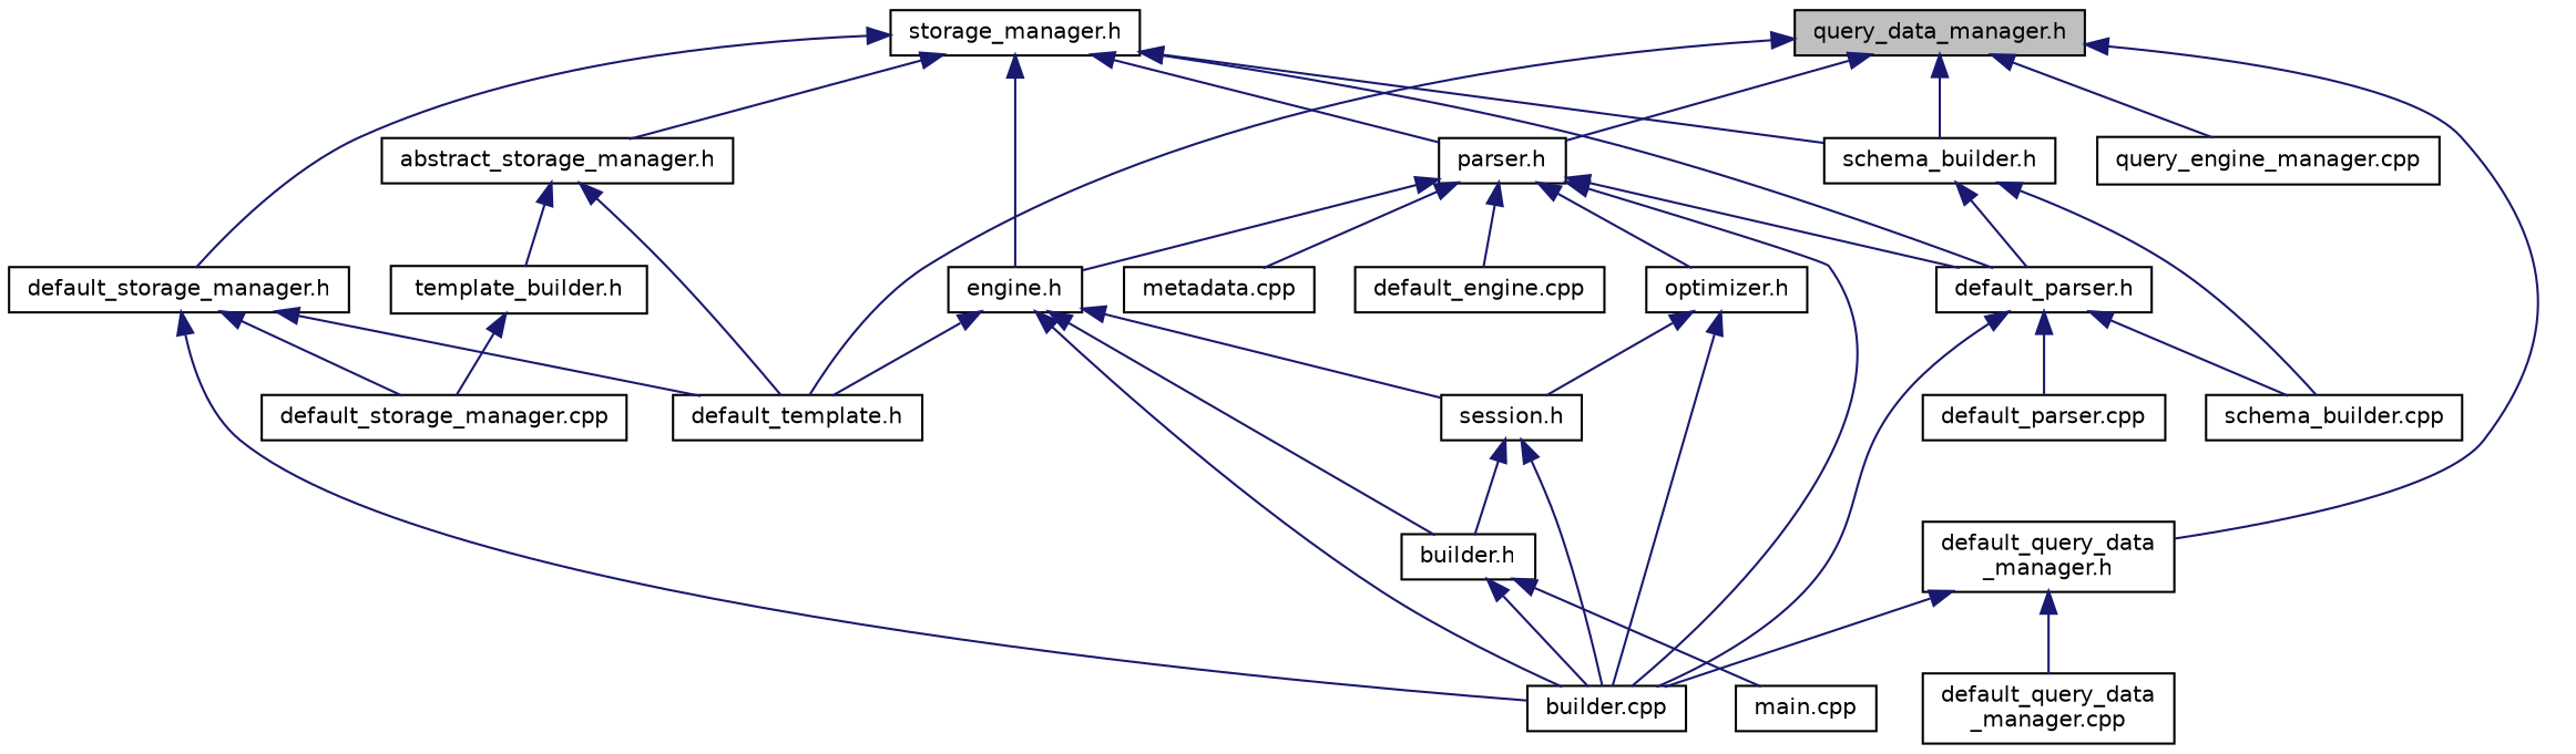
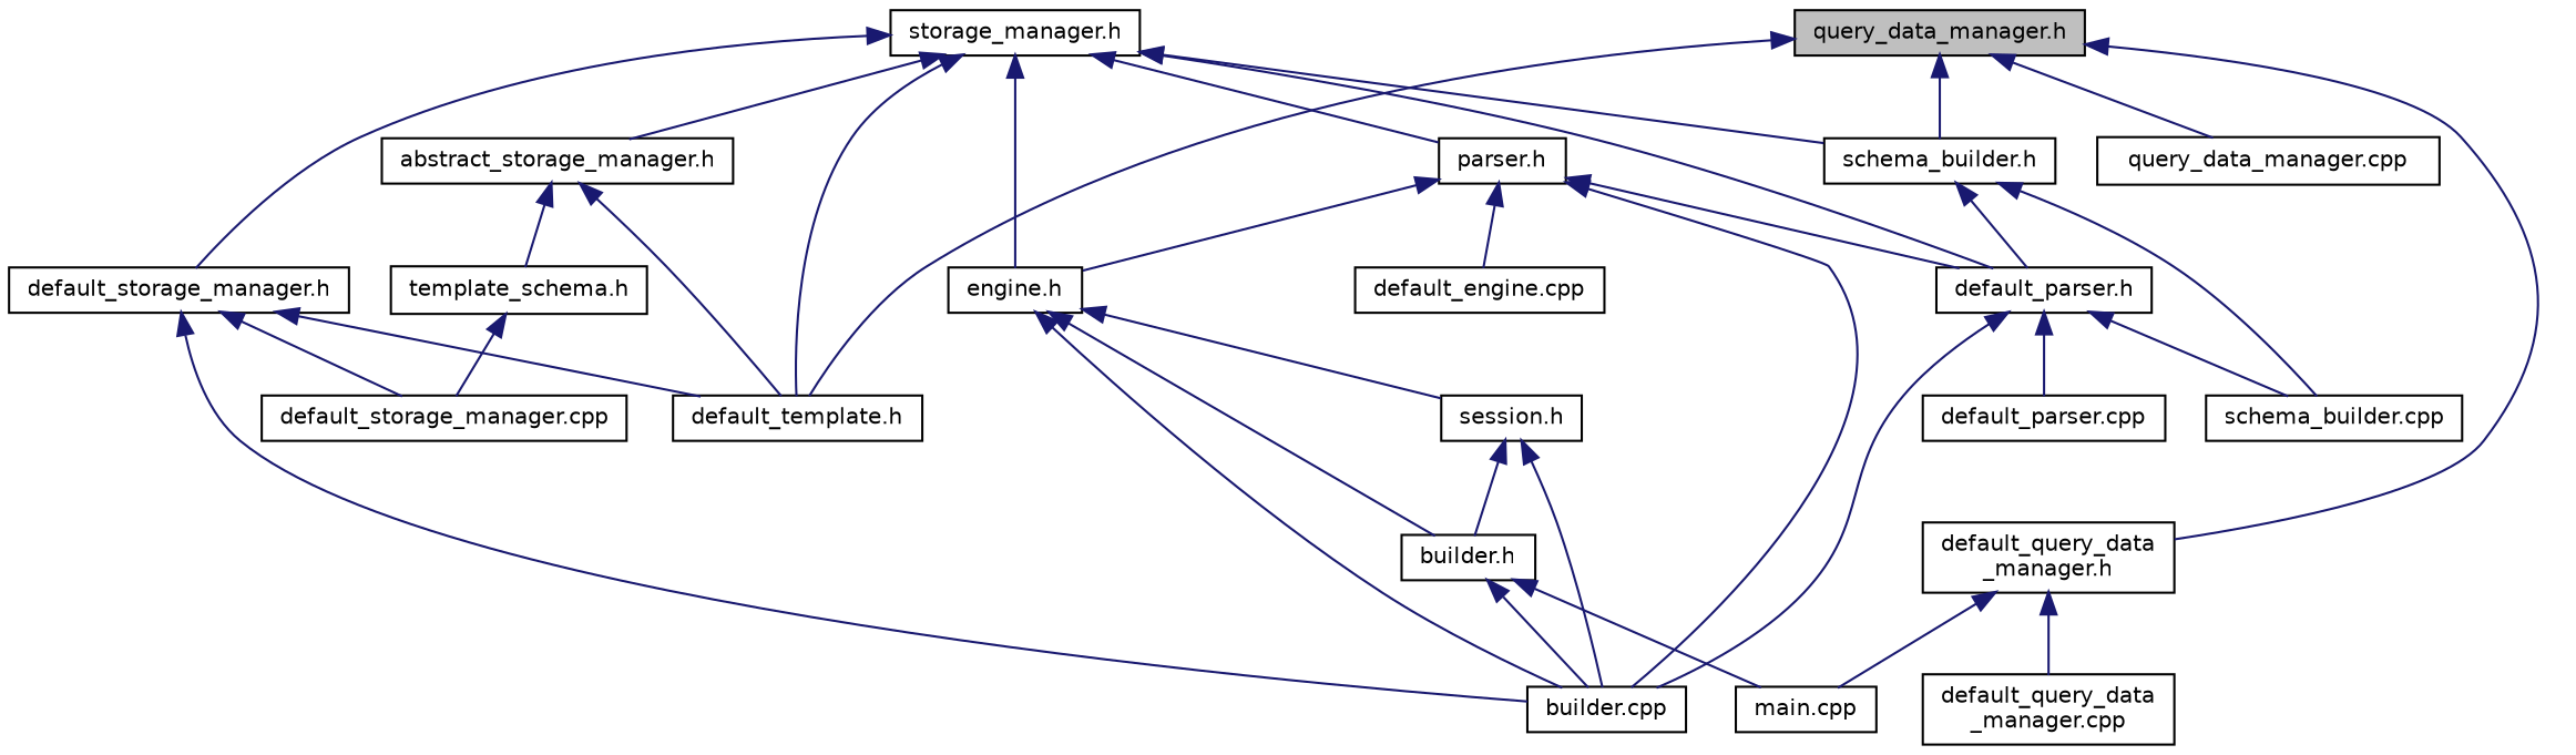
  digraph {
    node [color=black fillcolor=white fontname=Helvetica fontsize=10 shape=record style=filled]
    edge [color=midnightblue dir=back fontname=Helvetica fontsize=10 labelfontname=Helvetica labelfontsize=10 style=solid]
    n1 [fillcolor=grey75 fontcolor=black height=0.2 label="query_data_manager.h" width=0.4]
    n2 [height=0.2 label="parser.h" width=0.4]
    n3 [height=0.2 label="schema_builder.h" width=0.4]
    n4 [height=0.2 label="default_template.h" width=0.4]
    n5 [height=0.2 label="default_query_data\l_manager.h" width=0.4]
-   n6 [height=0.2 label="query_engine_manager.cpp" width=0.4]
+   n6 [height=0.2 label="query_data_manager.cpp" width=0.4]
    n7 [height=0.2 label="storage_manager.h" width=0.4]
    n8 [height=0.2 label="engine.h" width=0.4]
    n9 [height=0.2 label="default_parser.h" width=0.4]
    n10 [height=0.2 label="default_storage_manager.h" width=0.4]
    n11 [height=0.2 label="abstract_storage_manager.h" width=0.4]
    n12 [height=0.2 label="builder.cpp" width=0.4]
-   n13 [height=0.2 label="optimizer.h" width=0.4]
-   n14 [height=0.2 label="metadata.cpp" width=0.4]
    n15 [height=0.2 label="default_engine.cpp" width=0.4]
    n16 [height=0.2 label="schema_builder.cpp" width=0.4]
    n17 [height=0.2 label="default_query_data\l_manager.cpp" width=0.4]
    n18 [height=0.2 label="builder.h" width=0.4]
    n19 [height=0.2 label="session.h" width=0.4]
    n20 [height=0.2 label="default_parser.cpp" width=0.4]
    n21 [height=0.2 label="default_storage_manager.cpp" width=0.4]
-   n22 [height=0.2 label="template_builder.h" width=0.4]
+   n22 [height=0.2 label="template_schema.h" width=0.4]
    n23 [height=0.2 label="main.cpp" width=0.4]
-   n1 -> n2
    n1 -> n3
    n1 -> n4
    n1 -> n5
    n1 -> n6
    n2 -> n8
    n2 -> n9
    n2 -> n12
-   n2 -> n13
-   n2 -> n14
    n2 -> n15
    n3 -> n9
    n3 -> n16
-   n5 -> n12
+   n5 -> n23
    n5 -> n17
    n7 -> n2
    n7 -> n3
-   n8 -> n4
+   n7 -> n4
    n7 -> n8
    n7 -> n9
    n7 -> n10
    n7 -> n11
    n8 -> n12
    n8 -> n18
    n8 -> n19
    n9 -> n12
    n9 -> n16
    n9 -> n20
    n10 -> n4
    n10 -> n12
    n10 -> n21
    n11 -> n4
    n11 -> n22
-   n13 -> n12
-   n13 -> n19
    n18 -> n12
    n18 -> n23
    n19 -> n12
    n19 -> n18
    n22 -> n21
  }
